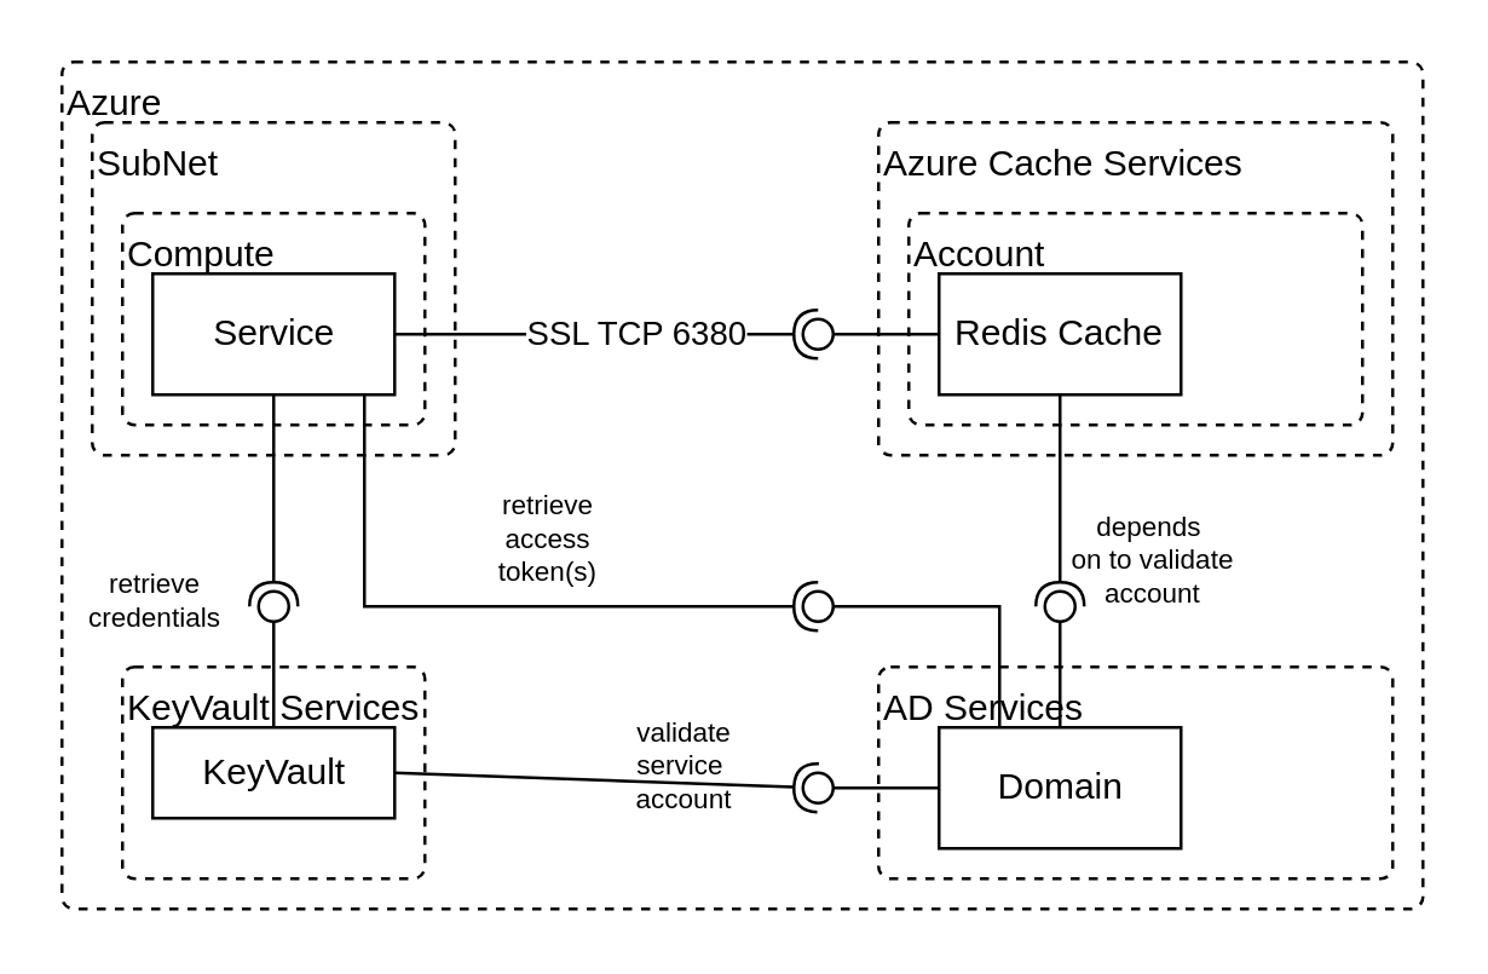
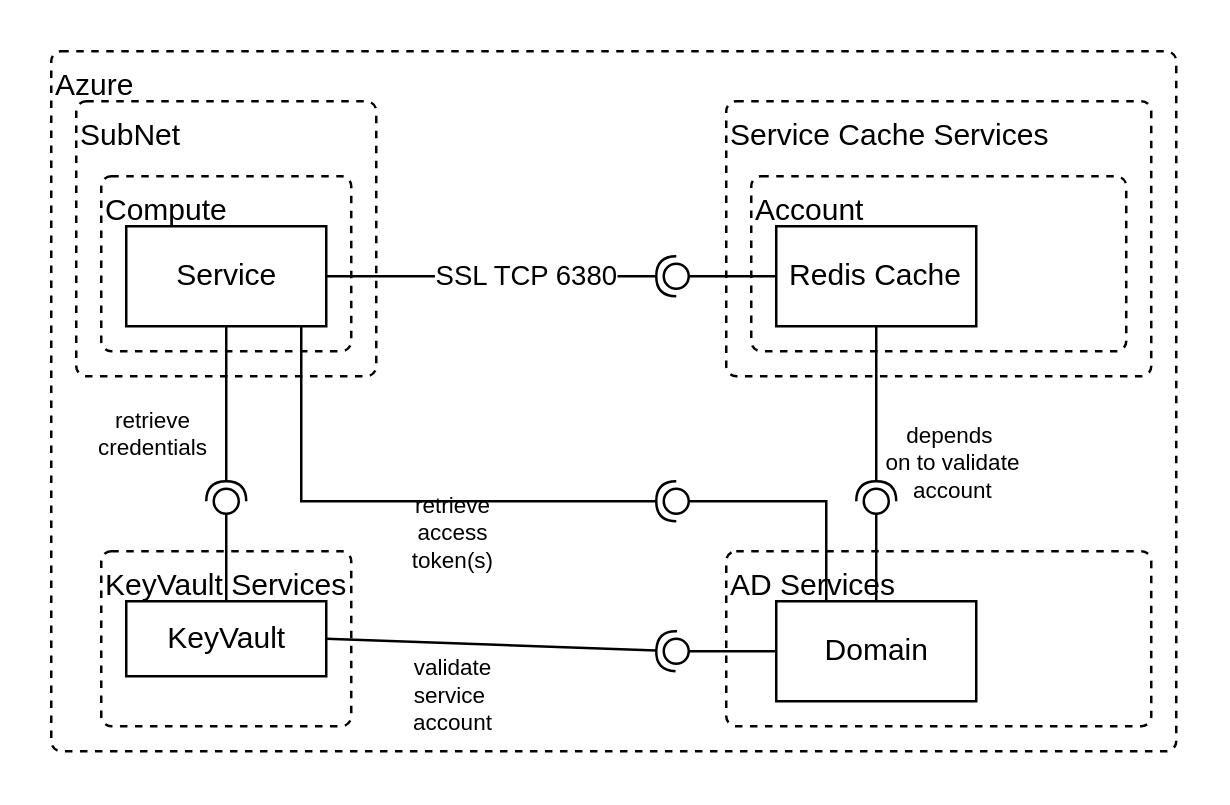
  <mxCell id="0" />
  <mxCell id="1" parent="0" />
  <mxCell id="2" value="SubNet" style="rounded=1;whiteSpace=wrap;html=1;fillColor=none;dashed=1;align=left;verticalAlign=top;container=1;collapsible=0;recursiveResize=0;imageWidth=24;arcSize=8;absoluteArcSize=1;" parent="1" vertex="1"><mxGeometry x="30" y="40" width="120" height="110" as="geometry" /></mxCell>
  <mxCell id="3" value="Compute" style="rounded=1;whiteSpace=wrap;html=1;fillColor=none;dashed=1;align=left;verticalAlign=top;container=1;collapsible=0;recursiveResize=0;imageWidth=24;arcSize=8;absoluteArcSize=1;" parent="2" vertex="1"><mxGeometry x="10" y="30" width="100" height="70" as="geometry" /></mxCell>
  <mxCell id="4" value="Container" parent="0" />
  <mxCell id="5" value="Azure" style="rounded=1;whiteSpace=wrap;html=1;fillColor=none;dashed=1;align=left;verticalAlign=top;container=1;collapsible=0;recursiveResize=0;imageWidth=24;arcSize=8;absoluteArcSize=1;" parent="4" vertex="1"><mxGeometry x="20" y="20" width="450" height="280" as="geometry" /></mxCell>
  <mxCell id="6" value="KeyVault Services" style="rounded=1;whiteSpace=wrap;html=1;fillColor=none;dashed=1;align=left;verticalAlign=top;container=1;collapsible=0;recursiveResize=0;imageWidth=24;arcSize=8;absoluteArcSize=1;spacing=2;" parent="5" vertex="1"><mxGeometry x="20" y="200" width="100" height="70" as="geometry" /></mxCell>
- <mxCell id="7" value="Azure Cache Services" style="rounded=1;whiteSpace=wrap;html=1;fillColor=none;dashed=1;align=left;verticalAlign=top;container=1;collapsible=0;recursiveResize=0;imageWidth=24;arcSize=8;absoluteArcSize=1;" parent="5" vertex="1"><mxGeometry x="270" y="20" width="170" height="110" as="geometry" /></mxCell>
- <mxCell id="8" value="retrieve&lt;br&gt;credentials" style="text;html=1;strokeColor=none;fillColor=none;align=center;verticalAlign=middle;whiteSpace=wrap;rounded=0;fontSize=9;" parent="5" vertex="1"><mxGeometry x="1" y="163" width="60" height="30" as="geometry" /></mxCell>
+ <mxCell id="7" value="Service Cache Services" style="rounded=1;whiteSpace=wrap;html=1;fillColor=none;dashed=1;align=left;verticalAlign=top;container=1;collapsible=0;recursiveResize=0;imageWidth=24;arcSize=8;absoluteArcSize=1;" parent="5" vertex="1"><mxGeometry x="270" y="20" width="170" height="110" as="geometry" /></mxCell>
+ <mxCell id="8" value="retrieve&lt;br&gt;credentials" style="text;html=1;strokeColor=none;fillColor=none;align=center;verticalAlign=middle;whiteSpace=wrap;rounded=0;fontSize=9;" parent="5" vertex="1"><mxGeometry x="11" y="138" width="60" height="30" as="geometry" /></mxCell>
  <mxCell id="9" value="depends&amp;nbsp;&lt;br style=&quot;font-size: 9px;&quot;&gt;on to validate&lt;br style=&quot;font-size: 9px;&quot;&gt;account" style="text;html=1;strokeColor=none;fillColor=none;align=center;verticalAlign=middle;whiteSpace=wrap;rounded=0;fontSize=9;" parent="5" vertex="1"><mxGeometry x="331" y="150" width="60" height="30" as="geometry" /></mxCell>
  <mxCell id="10" value="Account" style="rounded=1;whiteSpace=wrap;html=1;fillColor=none;dashed=1;align=left;verticalAlign=top;container=1;collapsible=0;recursiveResize=0;imageWidth=24;arcSize=8;absoluteArcSize=1;" parent="5" vertex="1"><mxGeometry x="280" y="50" width="150" height="70" as="geometry" /></mxCell>
  <mxCell id="11" value="AD Services" style="rounded=1;whiteSpace=wrap;html=1;fillColor=none;dashed=1;align=left;verticalAlign=top;container=1;collapsible=0;recursiveResize=0;imageWidth=24;arcSize=8;absoluteArcSize=1;spacing=2;" vertex="1" parent="5"><mxGeometry x="270" y="200" width="170" height="70" as="geometry" /></mxCell>
- <mxCell id="12" value="validate&lt;br&gt;service&amp;nbsp;&lt;br&gt;account" style="text;html=1;strokeColor=none;fillColor=none;align=center;verticalAlign=middle;whiteSpace=wrap;rounded=0;fontSize=9;" vertex="1" parent="5"><mxGeometry x="176" y="218" width="60" height="30" as="geometry" /></mxCell>
- <mxCell id="13" value="retrieve&lt;br&gt;access &lt;br&gt;token(s)" style="text;html=1;strokeColor=none;fillColor=none;align=center;verticalAlign=middle;whiteSpace=wrap;rounded=0;fontSize=9;" vertex="1" parent="5"><mxGeometry x="131" y="143" width="60" height="30" as="geometry" /></mxCell>
+ <mxCell id="12" value="validate&lt;br&gt;service&amp;nbsp;&lt;br&gt;account" style="text;html=1;strokeColor=none;fillColor=none;align=center;verticalAlign=middle;whiteSpace=wrap;rounded=0;fontSize=9;" vertex="1" parent="5"><mxGeometry x="131" y="243" width="60" height="30" as="geometry" /></mxCell>
+ <mxCell id="13" value="retrieve&lt;br&gt;access &lt;br&gt;token(s)" style="text;html=1;strokeColor=none;fillColor=none;align=center;verticalAlign=middle;whiteSpace=wrap;rounded=0;fontSize=9;" vertex="1" parent="5"><mxGeometry x="131" y="178" width="60" height="30" as="geometry" /></mxCell>
  <mxCell id="14" value="Elements" parent="0" />
  <mxCell id="15" value="Service" style="html=1;dropTarget=0;fontFamily=Helvetica;fontSize=12;fontColor=default;align=center;strokeColor=default;fillColor=none;" parent="14" vertex="1"><mxGeometry x="50" y="90" width="80" height="40" as="geometry" /></mxCell>
  <mxCell id="16" value="&lt;p style=&quot;line-height: 0.8;&quot;&gt;Redis Cache&lt;/p&gt;" style="rounded=0;whiteSpace=wrap;html=1;strokeColor=default;fillColor=none;" parent="14" vertex="1"><mxGeometry x="310" y="90" width="80" height="40" as="geometry" /></mxCell>
  <mxCell id="17" value="Domain" style="html=1;dropTarget=0;fontFamily=Helvetica;fontSize=12;fontColor=default;align=center;strokeColor=default;fillColor=none;" vertex="1" parent="14"><mxGeometry x="310" y="240" width="80" height="40" as="geometry" /></mxCell>
  <mxCell id="18" value="KeyVault" style="html=1;dropTarget=0;fontFamily=Helvetica;fontSize=12;fontColor=default;align=center;strokeColor=default;fillColor=none;" parent="14" vertex="1"><mxGeometry x="50" y="240" width="80" height="30" as="geometry" /></mxCell>
  <mxCell id="19" value="Edges" parent="0" />
  <mxCell id="20" value="" style="rounded=0;orthogonalLoop=1;jettySize=auto;html=1;endArrow=none;endFill=0;sketch=0;sourcePerimeterSpacing=0;targetPerimeterSpacing=0;" edge="1" target="22" parent="19"><mxGeometry relative="1" as="geometry"><mxPoint x="350" y="240" as="sourcePoint" /></mxGeometry></mxCell>
  <mxCell id="21" value="" style="rounded=0;orthogonalLoop=1;jettySize=auto;html=1;endArrow=halfCircle;endFill=0;entryX=0.5;entryY=0.5;endSize=6;strokeWidth=1;sketch=0;exitX=0.5;exitY=1;exitDx=0;exitDy=0;" edge="1" target="22" parent="19"><mxGeometry relative="1" as="geometry"><mxPoint x="350" y="130" as="sourcePoint" /><Array as="points"><mxPoint x="350" y="170" /></Array></mxGeometry></mxCell>
  <mxCell id="22" value="" style="ellipse;whiteSpace=wrap;html=1;align=center;aspect=fixed;resizable=0;points=[];outlineConnect=0;sketch=0;" vertex="1" parent="19"><mxGeometry x="345" y="195" width="10" height="10" as="geometry" /></mxCell>
  <mxCell id="23" value="" style="rounded=0;orthogonalLoop=1;jettySize=auto;html=1;endArrow=none;endFill=0;sketch=0;sourcePerimeterSpacing=0;targetPerimeterSpacing=0;exitX=0;exitY=0.5;exitDx=0;exitDy=0;" parent="19" source="16" target="25" edge="1"><mxGeometry relative="1" as="geometry"><mxPoint x="290" y="325" as="sourcePoint" /></mxGeometry></mxCell>
  <mxCell id="24" value="SSL TCP 6380" style="rounded=0;orthogonalLoop=1;jettySize=auto;html=1;endArrow=halfCircle;endFill=0;entryX=0.5;entryY=0.5;endSize=6;strokeWidth=1;sketch=0;exitX=1;exitY=0.5;exitDx=0;exitDy=0;" parent="19" source="15" target="25" edge="1"><mxGeometry x="0.143" relative="1" as="geometry"><mxPoint x="60" y="260" as="sourcePoint" /><mxPoint as="offset" /></mxGeometry></mxCell>
  <mxCell id="25" value="" style="ellipse;whiteSpace=wrap;html=1;align=center;aspect=fixed;resizable=0;points=[];outlineConnect=0;sketch=0;" parent="19" vertex="1"><mxGeometry x="265" y="105" width="10" height="10" as="geometry" /></mxCell>
  <mxCell id="26" value="" style="rounded=0;orthogonalLoop=1;jettySize=auto;html=1;endArrow=none;endFill=0;sketch=0;sourcePerimeterSpacing=0;targetPerimeterSpacing=0;" parent="19" source="18" target="34" edge="1"><mxGeometry relative="1" as="geometry"><mxPoint x="120" y="495" as="sourcePoint" /></mxGeometry></mxCell>
  <mxCell id="27" value="" style="rounded=0;orthogonalLoop=1;jettySize=auto;html=1;endArrow=halfCircle;endFill=0;entryX=0.5;entryY=0.5;endSize=6;strokeWidth=1;sketch=0;exitX=0.5;exitY=1;exitDx=0;exitDy=0;" parent="19" source="15" target="34" edge="1"><mxGeometry relative="1" as="geometry"><mxPoint x="160" y="245" as="sourcePoint" /><Array as="points"><mxPoint x="90" y="170" /></Array></mxGeometry></mxCell>
  <mxCell id="28" value="" style="rounded=0;orthogonalLoop=1;jettySize=auto;html=1;endArrow=none;endFill=0;sketch=0;sourcePerimeterSpacing=0;targetPerimeterSpacing=0;exitX=0;exitY=0.5;exitDx=0;exitDy=0;" edge="1" target="30" parent="19" source="17"><mxGeometry relative="1" as="geometry"><mxPoint x="100" y="380" as="sourcePoint" /></mxGeometry></mxCell>
  <mxCell id="29" value="" style="rounded=0;orthogonalLoop=1;jettySize=auto;html=1;endArrow=halfCircle;endFill=0;entryX=0.5;entryY=0.5;endSize=6;strokeWidth=1;sketch=0;exitX=1;exitY=0.5;exitDx=0;exitDy=0;" edge="1" target="30" parent="19" source="18"><mxGeometry relative="1" as="geometry"><mxPoint x="100" y="270" as="sourcePoint" /><Array as="points" /></mxGeometry></mxCell>
  <mxCell id="30" value="" style="ellipse;whiteSpace=wrap;html=1;align=center;aspect=fixed;resizable=0;points=[];outlineConnect=0;sketch=0;" vertex="1" parent="19"><mxGeometry x="265" y="255" width="10" height="10" as="geometry" /></mxCell>
  <mxCell id="31" value="" style="rounded=0;orthogonalLoop=1;jettySize=auto;html=1;endArrow=none;endFill=0;sketch=0;sourcePerimeterSpacing=0;targetPerimeterSpacing=0;exitX=0.25;exitY=0;exitDx=0;exitDy=0;" edge="1" target="33" parent="19" source="17"><mxGeometry relative="1" as="geometry"><mxPoint x="120" y="240" as="sourcePoint" /><Array as="points"><mxPoint x="330" y="200" /></Array></mxGeometry></mxCell>
  <mxCell id="32" value="" style="rounded=0;orthogonalLoop=1;jettySize=auto;html=1;endArrow=halfCircle;endFill=0;entryX=0.5;entryY=0.5;endSize=6;strokeWidth=1;sketch=0;exitX=0.5;exitY=1;exitDx=0;exitDy=0;" edge="1" target="33" parent="19"><mxGeometry relative="1" as="geometry"><mxPoint x="120" y="130" as="sourcePoint" /><Array as="points"><mxPoint x="120" y="200" /></Array></mxGeometry></mxCell>
  <mxCell id="33" value="" style="ellipse;whiteSpace=wrap;html=1;align=center;aspect=fixed;resizable=0;points=[];outlineConnect=0;sketch=0;" vertex="1" parent="19"><mxGeometry x="265" y="195" width="10" height="10" as="geometry" /></mxCell>
  <mxCell id="34" value="" style="ellipse;whiteSpace=wrap;html=1;align=center;aspect=fixed;resizable=0;points=[];outlineConnect=0;sketch=0;" parent="19" vertex="1"><mxGeometry x="85" y="195" width="10" height="10" as="geometry" /></mxCell>
